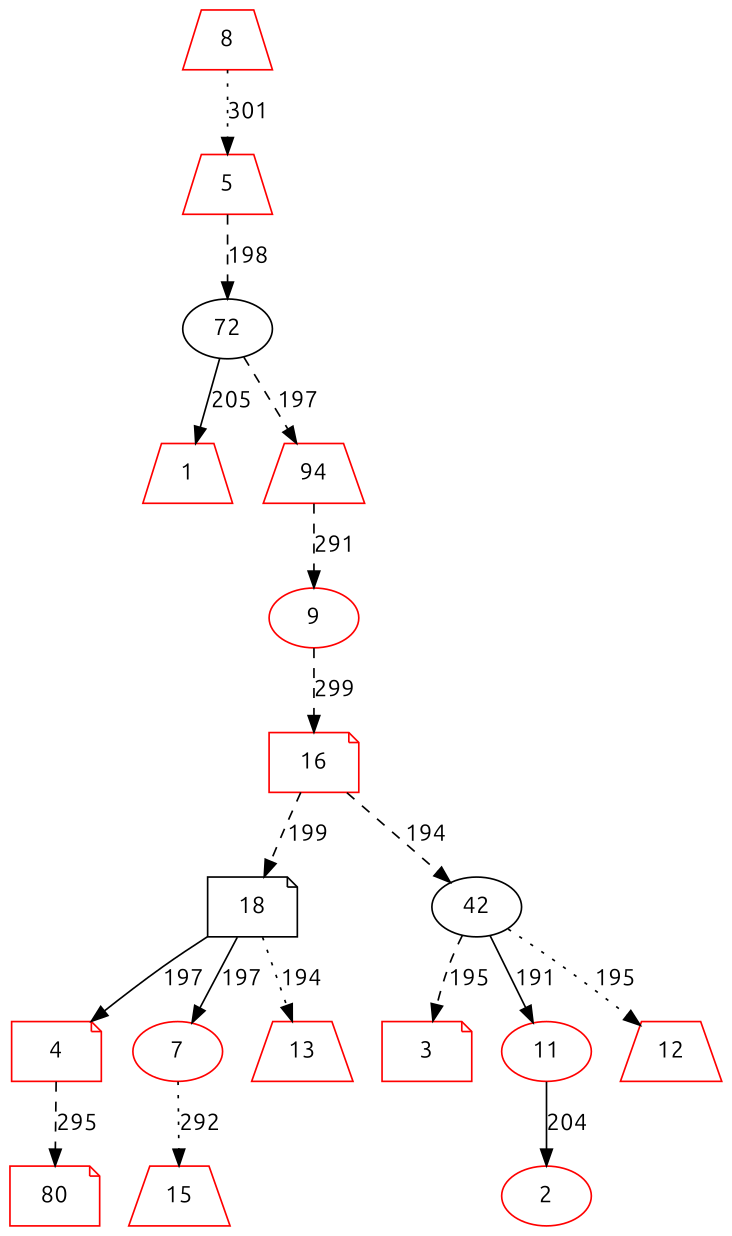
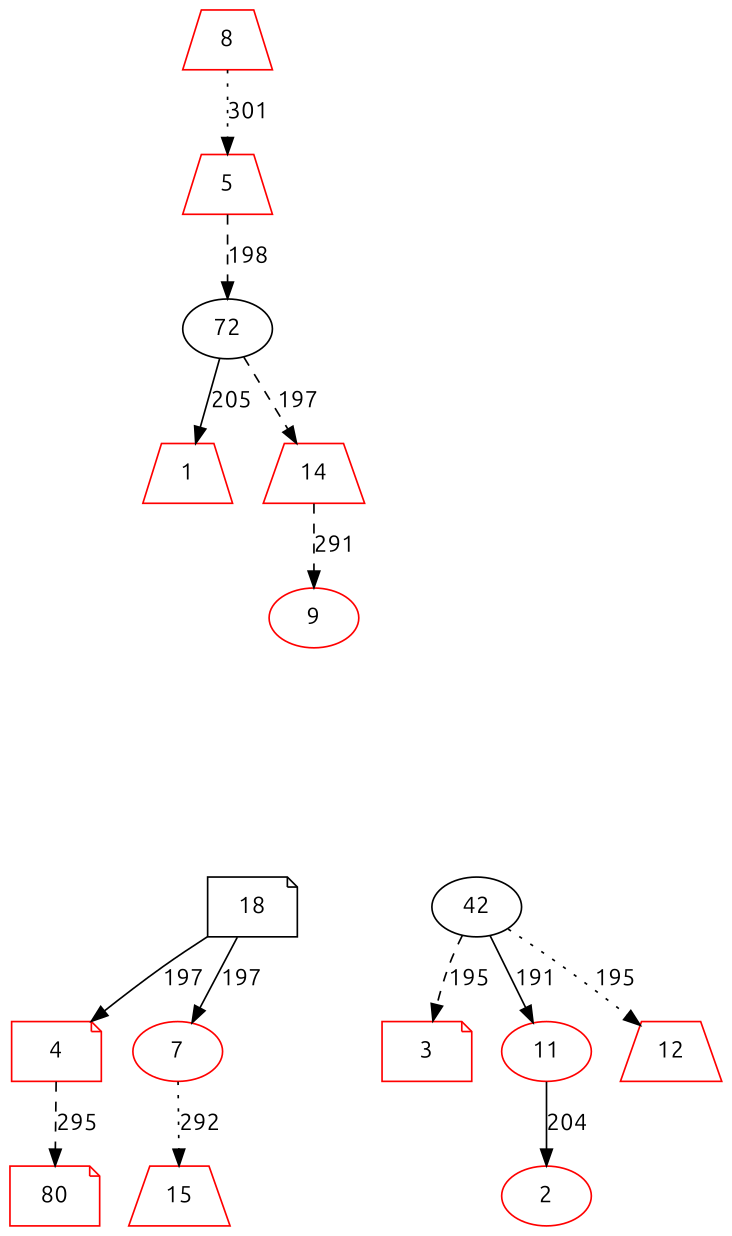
  digraph {
    fontname=Ubuntu
    node [color=red fontname=Ubuntu shape=trapezium]
    edge [fontname=Ubuntu style=dashed]
    8
    5
    72 [color=black shape=ellipse]
    1
-   14 [label=94]
+   14
    9 [shape=ellipse]
-   16 [shape=note]
    18 [color=black shape=note]
    42 [color=black shape=ellipse]
    4 [shape=note]
    7 [shape=ellipse]
-   13
    3 [shape=note]
    11 [shape=ellipse]
    12
    n16 [label=80 shape=note]
    15
    2 [shape=ellipse]
    8 -> 5 [label=301 style=dotted]
    5 -> 72 [label=198]
    72 -> 1 [label=205 style=solid]
    72 -> 14 [label=197]
    14 -> 9 [label=291]
-   9 -> 16 [label=299]
-   16 -> 18 [label=199]
-   16 -> 42 [label=194]
    18 -> 4 [label=197 style=solid]
    18 -> 7 [label=197 style=solid]
-   18 -> 13 [label=194 style=dotted]
    42 -> 3 [label=195]
    42 -> 11 [label=191 style=solid]
    42 -> 12 [label=195 style=dotted]
    4 -> n16 [label=295]
    7 -> 15 [label=292 style=dotted]
    11 -> 2 [label=204 style=solid]
  }
